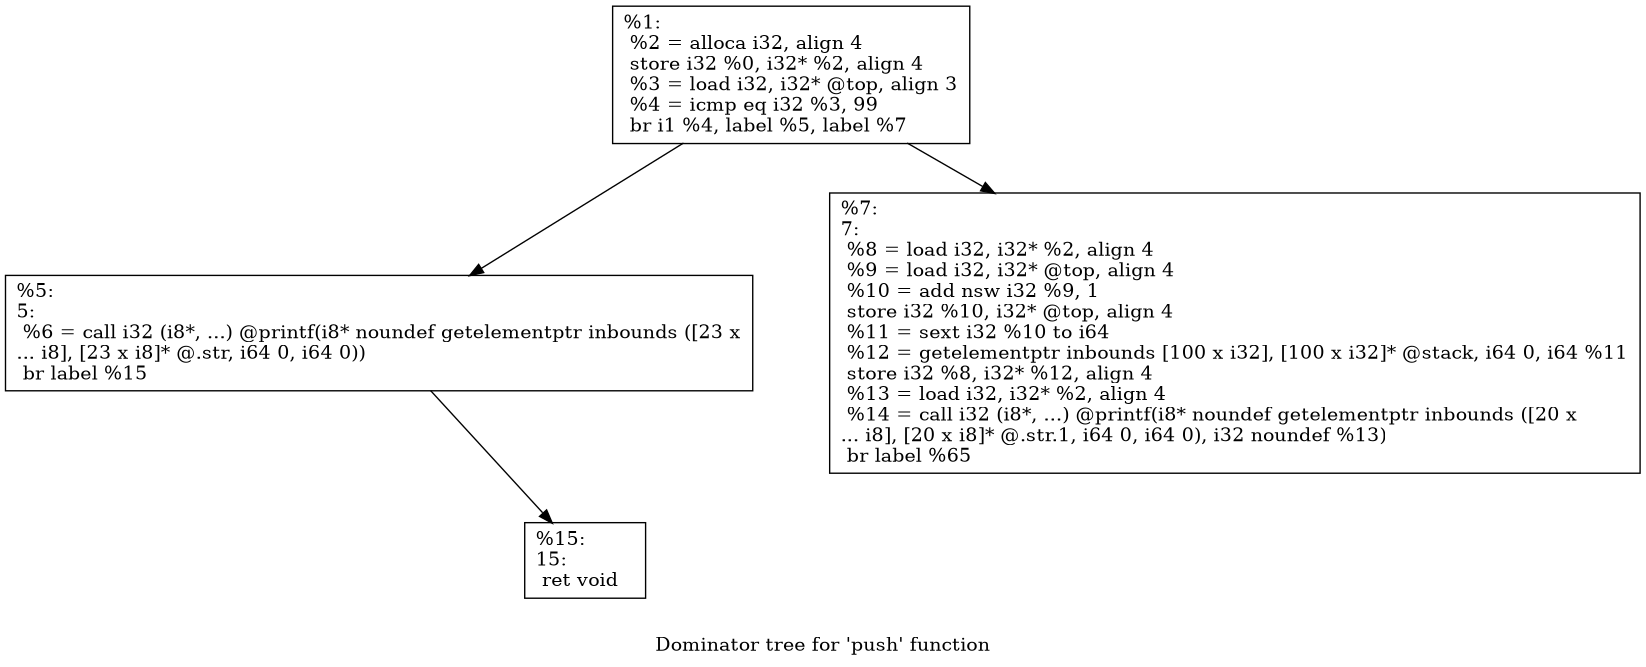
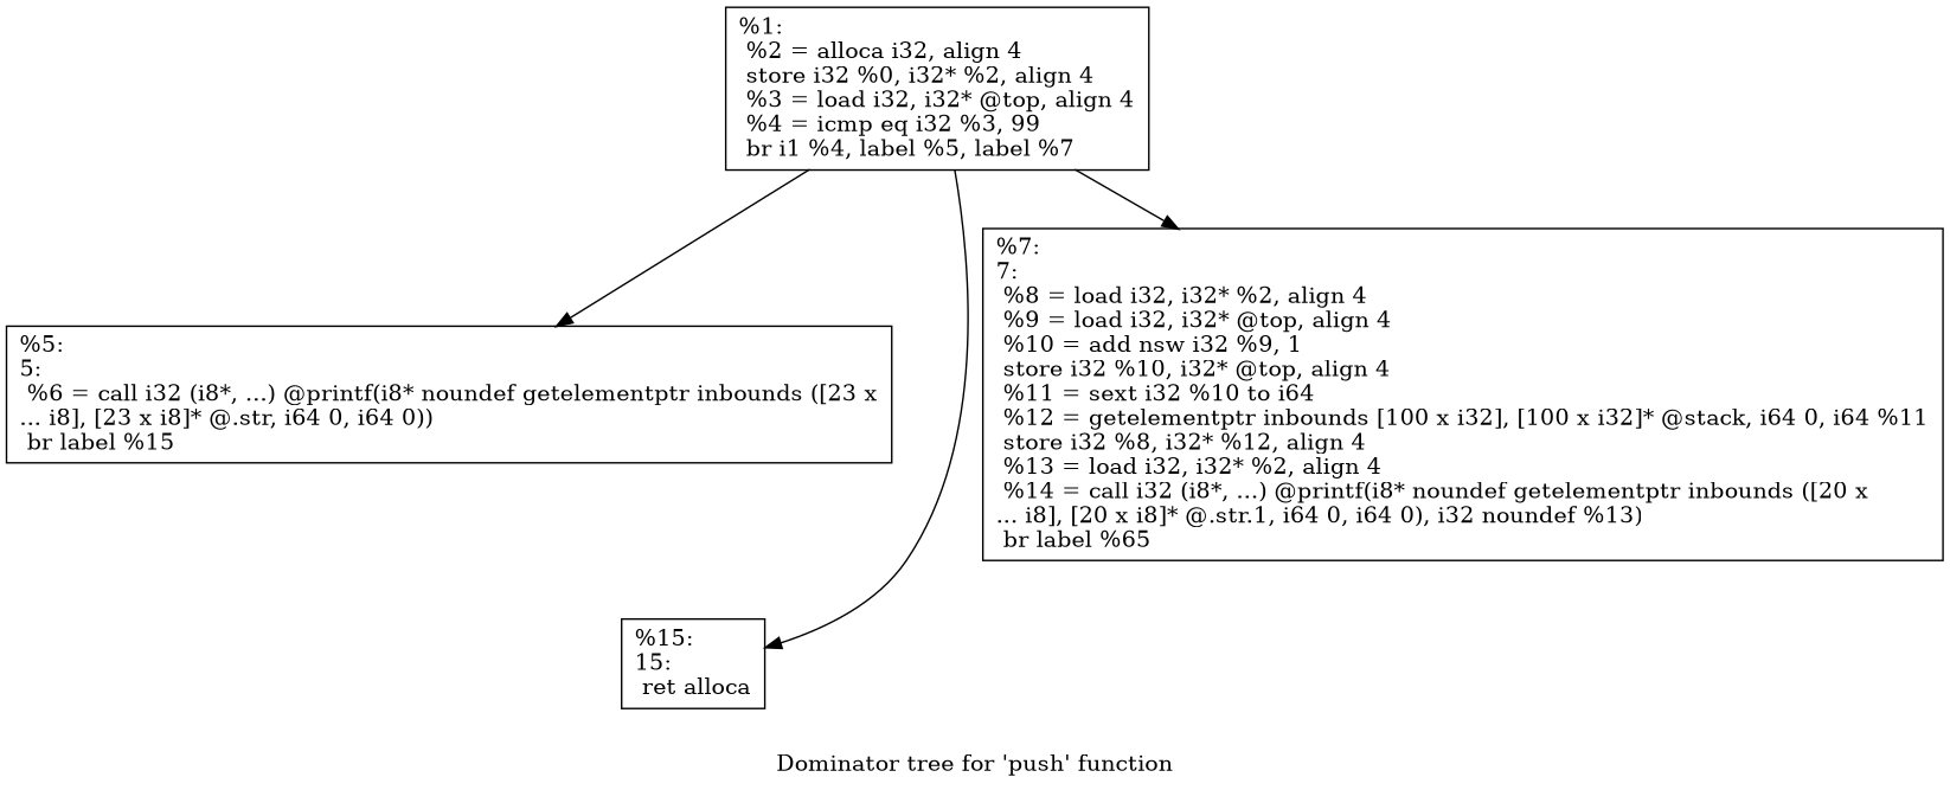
  digraph {
    label="Dominator tree for 'push' function"
    node [shape=record]
-   n1 [label="{%1:\l  %2 = alloca i32, align 4\l  store i32 %0, i32* %2, align 4\l  %3 = load i32, i32* @top, align 3\l  %4 = icmp eq i32 %3, 99\l  br i1 %4, label %5, label %7\l}"]
+   n1 [label="{%1:\l  %2 = alloca i32, align 4\l  store i32 %0, i32* %2, align 4\l  %3 = load i32, i32* @top, align 4\l  %4 = icmp eq i32 %3, 99\l  br i1 %4, label %5, label %7\l}"]
    n2 [label="{%5:\l5:                                                \l  %6 = call i32 (i8*, ...) @printf(i8* noundef getelementptr inbounds ([23 x\l... i8], [23 x i8]* @.str, i64 0, i64 0))\l  br label %15\l}"]
-   n3 [label="{%15:\l15:                                               \l  ret void\l}"]
+   n3 [label="{%15:\l15:                                               \l  ret alloca\l}"]
    n4 [label="{%7:\l7:                                                \l  %8 = load i32, i32* %2, align 4\l  %9 = load i32, i32* @top, align 4\l  %10 = add nsw i32 %9, 1\l  store i32 %10, i32* @top, align 4\l  %11 = sext i32 %10 to i64\l  %12 = getelementptr inbounds [100 x i32], [100 x i32]* @stack, i64 0, i64 %11\l  store i32 %8, i32* %12, align 4\l  %13 = load i32, i32* %2, align 4\l  %14 = call i32 (i8*, ...) @printf(i8* noundef getelementptr inbounds ([20 x\l... i8], [20 x i8]* @.str.1, i64 0, i64 0), i32 noundef %13)\l  br label %65\l}"]
    n1 -> n2
-   n2 -> n3
+   n1 -> n3
    n1 -> n4
  }
